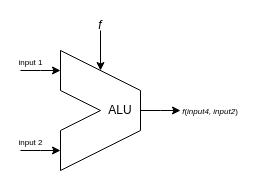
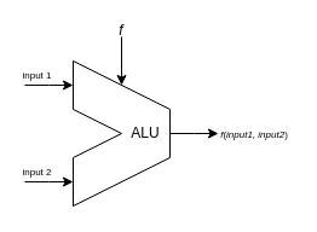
  <mxCell id="0" />
  <mxCell id="1" parent="0" />
  <mxCell id="2" value="" style="shape=parallelogram;perimeter=parallelogramPerimeter;whiteSpace=wrap;html=1;fixedSize=1;direction=south;size=40;strokeColor=none;portConstraintRotation=0;noLabel=0;fixedWidth=0;autosize=0;comic=0;treeMoving=0;" vertex="1" parent="1"><mxGeometry x="60" y="50" width="80" height="80" as="geometry" /></mxCell>
  <mxCell id="3" value="" style="shape=parallelogram;perimeter=parallelogramPerimeter;whiteSpace=wrap;html=1;fixedSize=1;direction=south;size=40;rotation=-180;flipV=1;strokeColor=none;" vertex="1" parent="1"><mxGeometry x="60" y="90" width="80" height="80" as="geometry" /></mxCell>
  <mxCell id="4" value="" style="endArrow=none;html=1;rounded=0;" edge="1" parent="1"><mxGeometry width="50" height="50" relative="1" as="geometry"><mxPoint x="60" y="170" as="sourcePoint" /><mxPoint x="60" y="170" as="targetPoint" /><Array as="points"><mxPoint x="140" y="130" /><mxPoint x="140" y="90" /><mxPoint x="60" y="50" /><mxPoint x="60" y="90" /><mxPoint x="100" y="110" /><mxPoint x="60" y="130" /></Array></mxGeometry></mxCell>
  <mxCell id="5" value="&lt;font style=&quot;font-size: 8px;&quot;&gt;input 1&lt;/font&gt;" style="edgeStyle=orthogonalEdgeStyle;rounded=0;orthogonalLoop=1;jettySize=auto;html=1;startArrow=classic;startFill=1;endArrow=none;endFill=0;labelPosition=center;verticalLabelPosition=top;align=center;verticalAlign=bottom;" edge="1" parent="1"><mxGeometry x="0.5" relative="1" as="geometry"><mxPoint x="20" y="70" as="targetPoint" /><mxPoint x="60" y="70" as="sourcePoint" /><Array as="points"><mxPoint x="40" y="70" /><mxPoint x="40" y="70" /></Array><mxPoint as="offset" /></mxGeometry></mxCell>
  <mxCell id="6" value="&lt;font style=&quot;font-size: 8px;&quot;&gt;input 2&lt;/font&gt;" style="edgeStyle=orthogonalEdgeStyle;rounded=0;orthogonalLoop=1;jettySize=auto;html=1;startArrow=classic;startFill=1;endArrow=none;endFill=0;labelPosition=center;verticalLabelPosition=top;align=center;verticalAlign=bottom;" edge="1" parent="1"><mxGeometry x="0.5" relative="1" as="geometry"><mxPoint x="20" y="150" as="targetPoint" /><mxPoint x="60" y="150" as="sourcePoint" /><Array as="points"><mxPoint x="40" y="150" /><mxPoint x="40" y="150" /></Array><mxPoint as="offset" /></mxGeometry></mxCell>
  <mxCell id="7" style="edgeStyle=orthogonalEdgeStyle;rounded=0;orthogonalLoop=1;jettySize=auto;html=1;startArrow=classic;startFill=1;endArrow=none;endFill=0;exitX=0;exitY=0.5;exitDx=0;exitDy=0;" edge="1" parent="1" source="2"><mxGeometry relative="1" as="geometry"><mxPoint x="100" y="30" as="targetPoint" /><mxPoint x="140" y="30" as="sourcePoint" /><Array as="points"><mxPoint x="100" y="30" /></Array></mxGeometry></mxCell>
  <mxCell id="8" style="edgeStyle=orthogonalEdgeStyle;rounded=0;orthogonalLoop=1;jettySize=auto;html=1;startArrow=classic;startFill=1;endArrow=none;endFill=0;" edge="1" parent="1"><mxGeometry relative="1" as="geometry"><mxPoint x="140" y="110" as="targetPoint" /><mxPoint x="180" y="110" as="sourcePoint" /><Array as="points"><mxPoint x="160" y="110" /><mxPoint x="160" y="110" /></Array></mxGeometry></mxCell>
  <mxCell id="9" value="ALU" style="text;strokeColor=none;align=center;fillColor=none;html=1;verticalAlign=middle;whiteSpace=wrap;rounded=0;" vertex="1" parent="1"><mxGeometry x="100" y="105" width="40" height="10" as="geometry" /></mxCell>
  <mxCell id="10" value="&lt;i&gt;f&lt;/i&gt;" style="text;strokeColor=none;align=center;fillColor=none;html=1;verticalAlign=middle;whiteSpace=wrap;rounded=0;" vertex="1" parent="1"><mxGeometry x="95" y="20" width="10" height="10" as="geometry" /></mxCell>
- <mxCell id="11" value="&lt;font style=&quot;font-size: 8px;&quot;&gt;&lt;i&gt;f&lt;/i&gt;(&lt;i&gt;input4, input2&lt;/i&gt;)&lt;/font&gt;" style="text;strokeColor=none;align=center;fillColor=none;html=1;verticalAlign=middle;whiteSpace=wrap;rounded=0;" vertex="1" parent="1"><mxGeometry x="180" y="105" width="60" height="10" as="geometry" /></mxCell>
+ <mxCell id="11" value="&lt;font style=&quot;font-size: 8px;&quot;&gt;&lt;i&gt;f&lt;/i&gt;(&lt;i&gt;input1, input2&lt;/i&gt;)&lt;/font&gt;" style="text;strokeColor=none;align=center;fillColor=none;html=1;verticalAlign=middle;whiteSpace=wrap;rounded=0;" vertex="1" parent="1"><mxGeometry x="180" y="105" width="60" height="10" as="geometry" /></mxCell>
